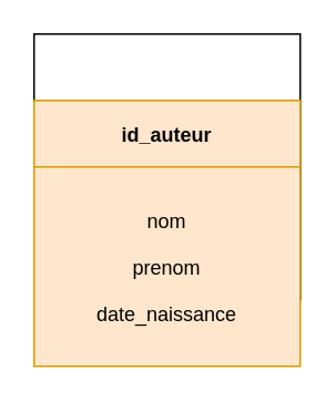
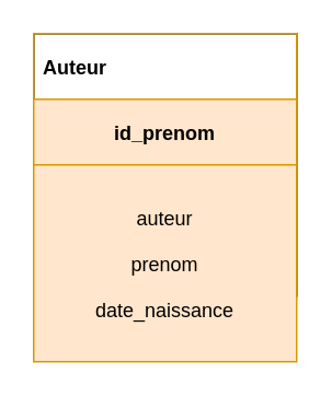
  <mxCell id="0" />
  <mxCell id="1" parent="0" />
  <mxCell id="2" value="" style="group" parent="1" vertex="1" connectable="0"><mxGeometry x="20" y="20" width="160" height="200" as="geometry" /></mxCell>
  <mxCell id="3" value="" style="group;fillColor=#ffffff;" parent="2" vertex="1" connectable="0"><mxGeometry width="160" height="200" as="geometry" /></mxCell>
  <mxCell id="4" value="" style="group" parent="3" vertex="1" connectable="0"><mxGeometry width="160" height="200" as="geometry" /></mxCell>
  <mxCell id="5" value="" style="group;align=left;" parent="4" vertex="1" connectable="0"><mxGeometry width="160" height="200" as="geometry" /></mxCell>
  <mxCell id="6" value="" style="rounded=0;whiteSpace=wrap;html=1;strokeColor=#000000;align=center;fillColor=none;" parent="5" vertex="1"><mxGeometry width="160" height="160" as="geometry" /></mxCell>
- <mxCell id="8" value="id_auteur" style="text;align=center;verticalAlign=middle;spacingLeft=4;spacingRight=4;overflow=hidden;rotatable=0;points=[[0,0.5],[1,0.5]];portConstraint=eastwest;fontStyle=1;fillColor=#ffe6cc;strokeColor=#d79b00;" parent="5" vertex="1"><mxGeometry y="40" width="160" height="40" as="geometry" /></mxCell>
- <mxCell id="9" value="nom&#10;&#10;prenom&#10;&#10;date_naissance" style="text;align=center;verticalAlign=middle;spacingLeft=4;spacingRight=4;overflow=hidden;rotatable=0;points=[[0,0.5],[1,0.5]];portConstraint=eastwest;fontStyle=0;fillColor=#ffe6cc;strokeColor=#d79b00;" parent="5" vertex="1"><mxGeometry y="80" width="160" height="120" as="geometry" /></mxCell>
+ <mxCell id="7" value="Auteur" style="text;align=left;verticalAlign=middle;spacingLeft=4;spacingRight=4;overflow=hidden;rotatable=0;points=[[0,0.5],[1,0.5]];portConstraint=eastwest;fontStyle=1;strokeColor=#d79b00;" parent="5" vertex="1"><mxGeometry width="160" height="40" as="geometry" /></mxCell>
+ <mxCell id="8" value="id_prenom" style="text;align=center;verticalAlign=middle;spacingLeft=4;spacingRight=4;overflow=hidden;rotatable=0;points=[[0,0.5],[1,0.5]];portConstraint=eastwest;fontStyle=1;fillColor=#ffe6cc;strokeColor=#d79b00;" parent="5" vertex="1"><mxGeometry y="40" width="160" height="40" as="geometry" /></mxCell>
+ <mxCell id="9" value="auteur&#10;&#10;prenom&#10;&#10;date_naissance" style="text;align=center;verticalAlign=middle;spacingLeft=4;spacingRight=4;overflow=hidden;rotatable=0;points=[[0,0.5],[1,0.5]];portConstraint=eastwest;fontStyle=0;fillColor=#ffe6cc;strokeColor=#d79b00;" parent="5" vertex="1"><mxGeometry y="80" width="160" height="120" as="geometry" /></mxCell>
